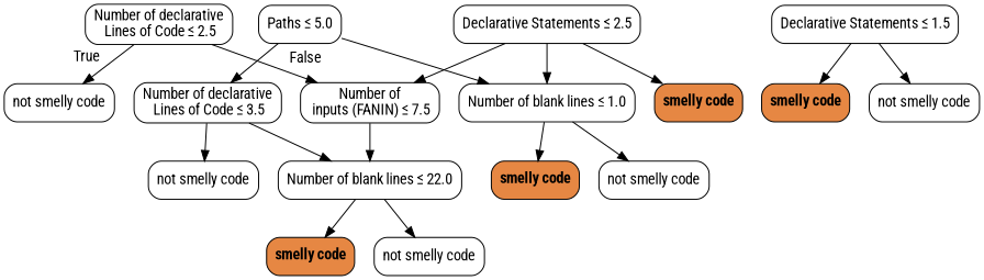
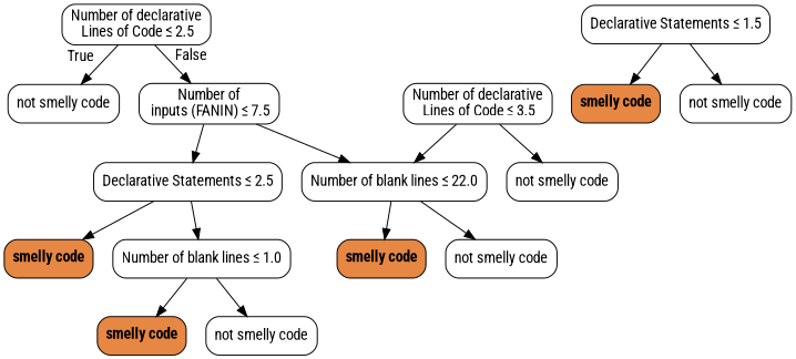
  digraph {
    fontname="Roboto Condensed"
    node [color=black fillcolor="#FFFFFF" fontname="Roboto Condensed" shape=box style="filled, rounded"]
    edge [fontname="Roboto Condensed"]
    n1 [label=<Number of declarative<br/> Lines of Code &le; 2.5>]
    n2 [label=<not smelly code>]
    n3 [label=<Number of<br/> inputs (FANIN) &le; 7.5>]
    n4 [label=<Declarative Statements &le; 2.5>]
    n5 [label=<Number of blank lines &le; 22.0>]
    n6 [label=<Declarative Statements &le; 1.5>]
    n7 [fillcolor="#e68743" label=<<b>smelly code</b>>]
    n8 [label=<not smelly code>]
    n9 [fillcolor="#e68743" label=<<b>smelly code</b>>]
    n10 [label=<Number of blank lines &le; 1.0>]
-   n11 [label=<Paths &le; 5.0>]
    n12 [label=<Number of declarative<br/> Lines of Code &le; 3.5>]
    n13 [fillcolor="#e68743" label=<<b>smelly code</b>>]
    n14 [label=<not smelly code>]
    n15 [label=<not smelly code>]
    n16 [fillcolor="#e68743" label=<<b>smelly code</b>>]
    n17 [label=<not smelly code>]
    n1 -> n2 [headlabel=True labelangle=45 labeldistance=2.5]
    n1 -> n3 [headlabel=False labelangle=-45 labeldistance=2.5]
-   n4 -> n3
+   n3 -> n4
    n3 -> n5
    n4 -> n9
    n4 -> n10
    n5 -> n16
    n5 -> n17
    n6 -> n7
    n6 -> n8
    n10 -> n13
    n10 -> n14
-   n11 -> n10
-   n11 -> n12
    n12 -> n5
    n12 -> n15
  }
